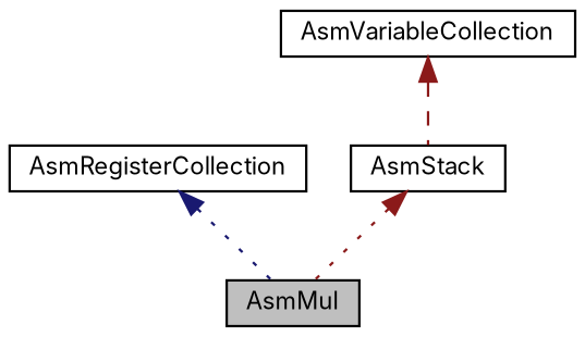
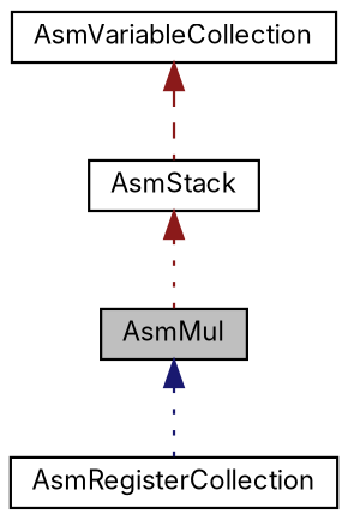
  digraph {
    fontname=Inter
    node [color=black fillcolor=white fontname=Inter fontsize=10 shape=record style=filled]
    edge [color=firebrick4 dir=back fontname=Inter fontsize=10 labelfontname=Helvetica labelfontsize=10 style=dotted]
    n1 [fillcolor=grey75 fontcolor=black height=0.2 label=AsmMul width=0.4]
    n2 [height=0.2 label=AsmRegisterCollection width=0.4]
    n3 [height=0.2 label=AsmVariableCollection width=0.4]
    n4 [height=0.2 label=AsmStack width=0.4]
-   n2 -> n1 [color=midnightblue]
+   n1 -> n2 [color=midnightblue]
    n3 -> n4 [style=dashed]
    n4 -> n1
  }
